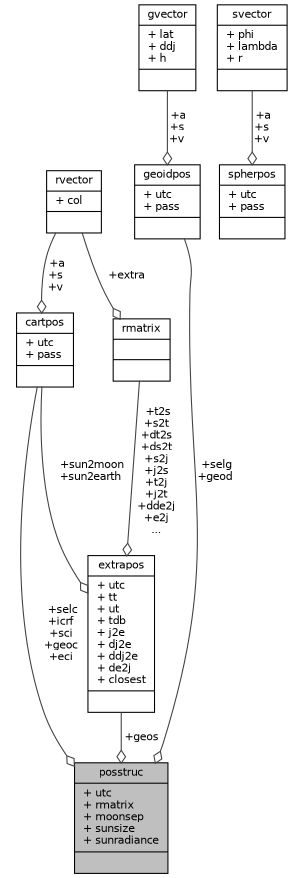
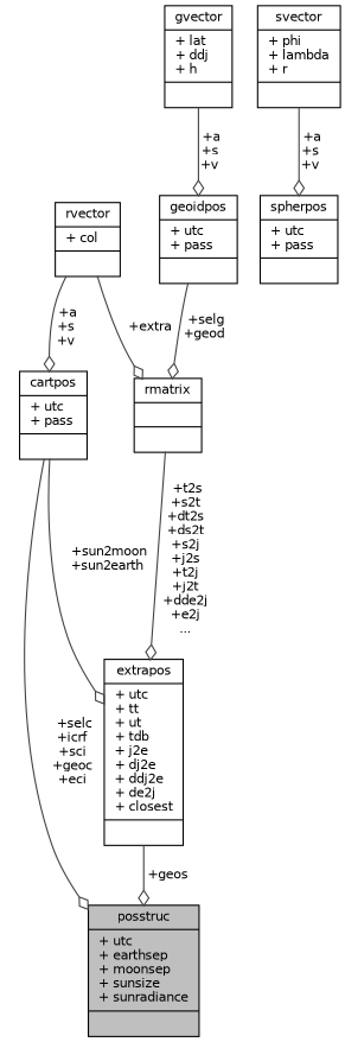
  digraph {
    node [color=black fillcolor=white fontname=Helvetica fontsize=10 shape=record style=filled]
    edge [arrowhead=odiamond color=grey25 fontname=Helvetica fontsize=10 labelfontname=Helvetica labelfontsize=10 style=solid]
-   n1 [fillcolor=grey75 fontcolor=black height=0.2 label="{posstruc\n|+ utc\l+ rmatrix\l+ moonsep\l+ sunsize\l+ sunradiance\l|}" width=0.4]
+   n1 [fillcolor=grey75 fontcolor=black height=0.2 label="{posstruc\n|+ utc\l+ earthsep\l+ moonsep\l+ sunsize\l+ sunradiance\l|}" width=0.4]
    n2 [height=0.2 label="{geoidpos\n|+ utc\l+ pass\l|}" width=0.4]
    n3 [height=0.2 label="{gvector\n|+ lat\l+ ddj\l+ h\l|}" width=0.4]
    n4 [height=0.2 label="{spherpos\n|+ utc\l+ pass\l|}" width=0.4]
    n5 [height=0.2 label="{svector\n|+ phi\l+ lambda\l+ r\l|}" width=0.4]
    n6 [height=0.2 label="{cartpos\n|+ utc\l+ pass\l|}" width=0.4]
    n7 [height=0.2 label="{extrapos\n|+ utc\l+ tt\l+ ut\l+ tdb\l+ j2e\l+ dj2e\l+ ddj2e\l+ de2j\l+ closest\l|}" width=0.4]
    n8 [height=0.2 label="{rvector\n|+ col\l|}" width=0.4]
    n9 [height=0.2 label="{rmatrix\n||}" width=0.4]
-   n2 -> n1 [label=" +selg\n+geod"]
+   n2 -> n9 [label=" +selg\n+geod"]
    n3 -> n2 [label=" +a\n+s\n+v"]
    n5 -> n4 [label=" +a\n+s\n+v"]
    n6 -> n1 [label=" +selc\n+icrf\n+sci\n+geoc\n+eci"]
    n6 -> n7 [label=" +sun2moon\n+sun2earth"]
    n7 -> n1 [label=" +geos"]
    n8 -> n6 [label=" +a\n+s\n+v"]
    n8 -> n9 [label=" +extra"]
    n9 -> n7 [label=" +t2s\n+s2t\n+dt2s\n+ds2t\n+s2j\n+j2s\n+t2j\n+j2t\n+dde2j\n+e2j\n..."]
  }
